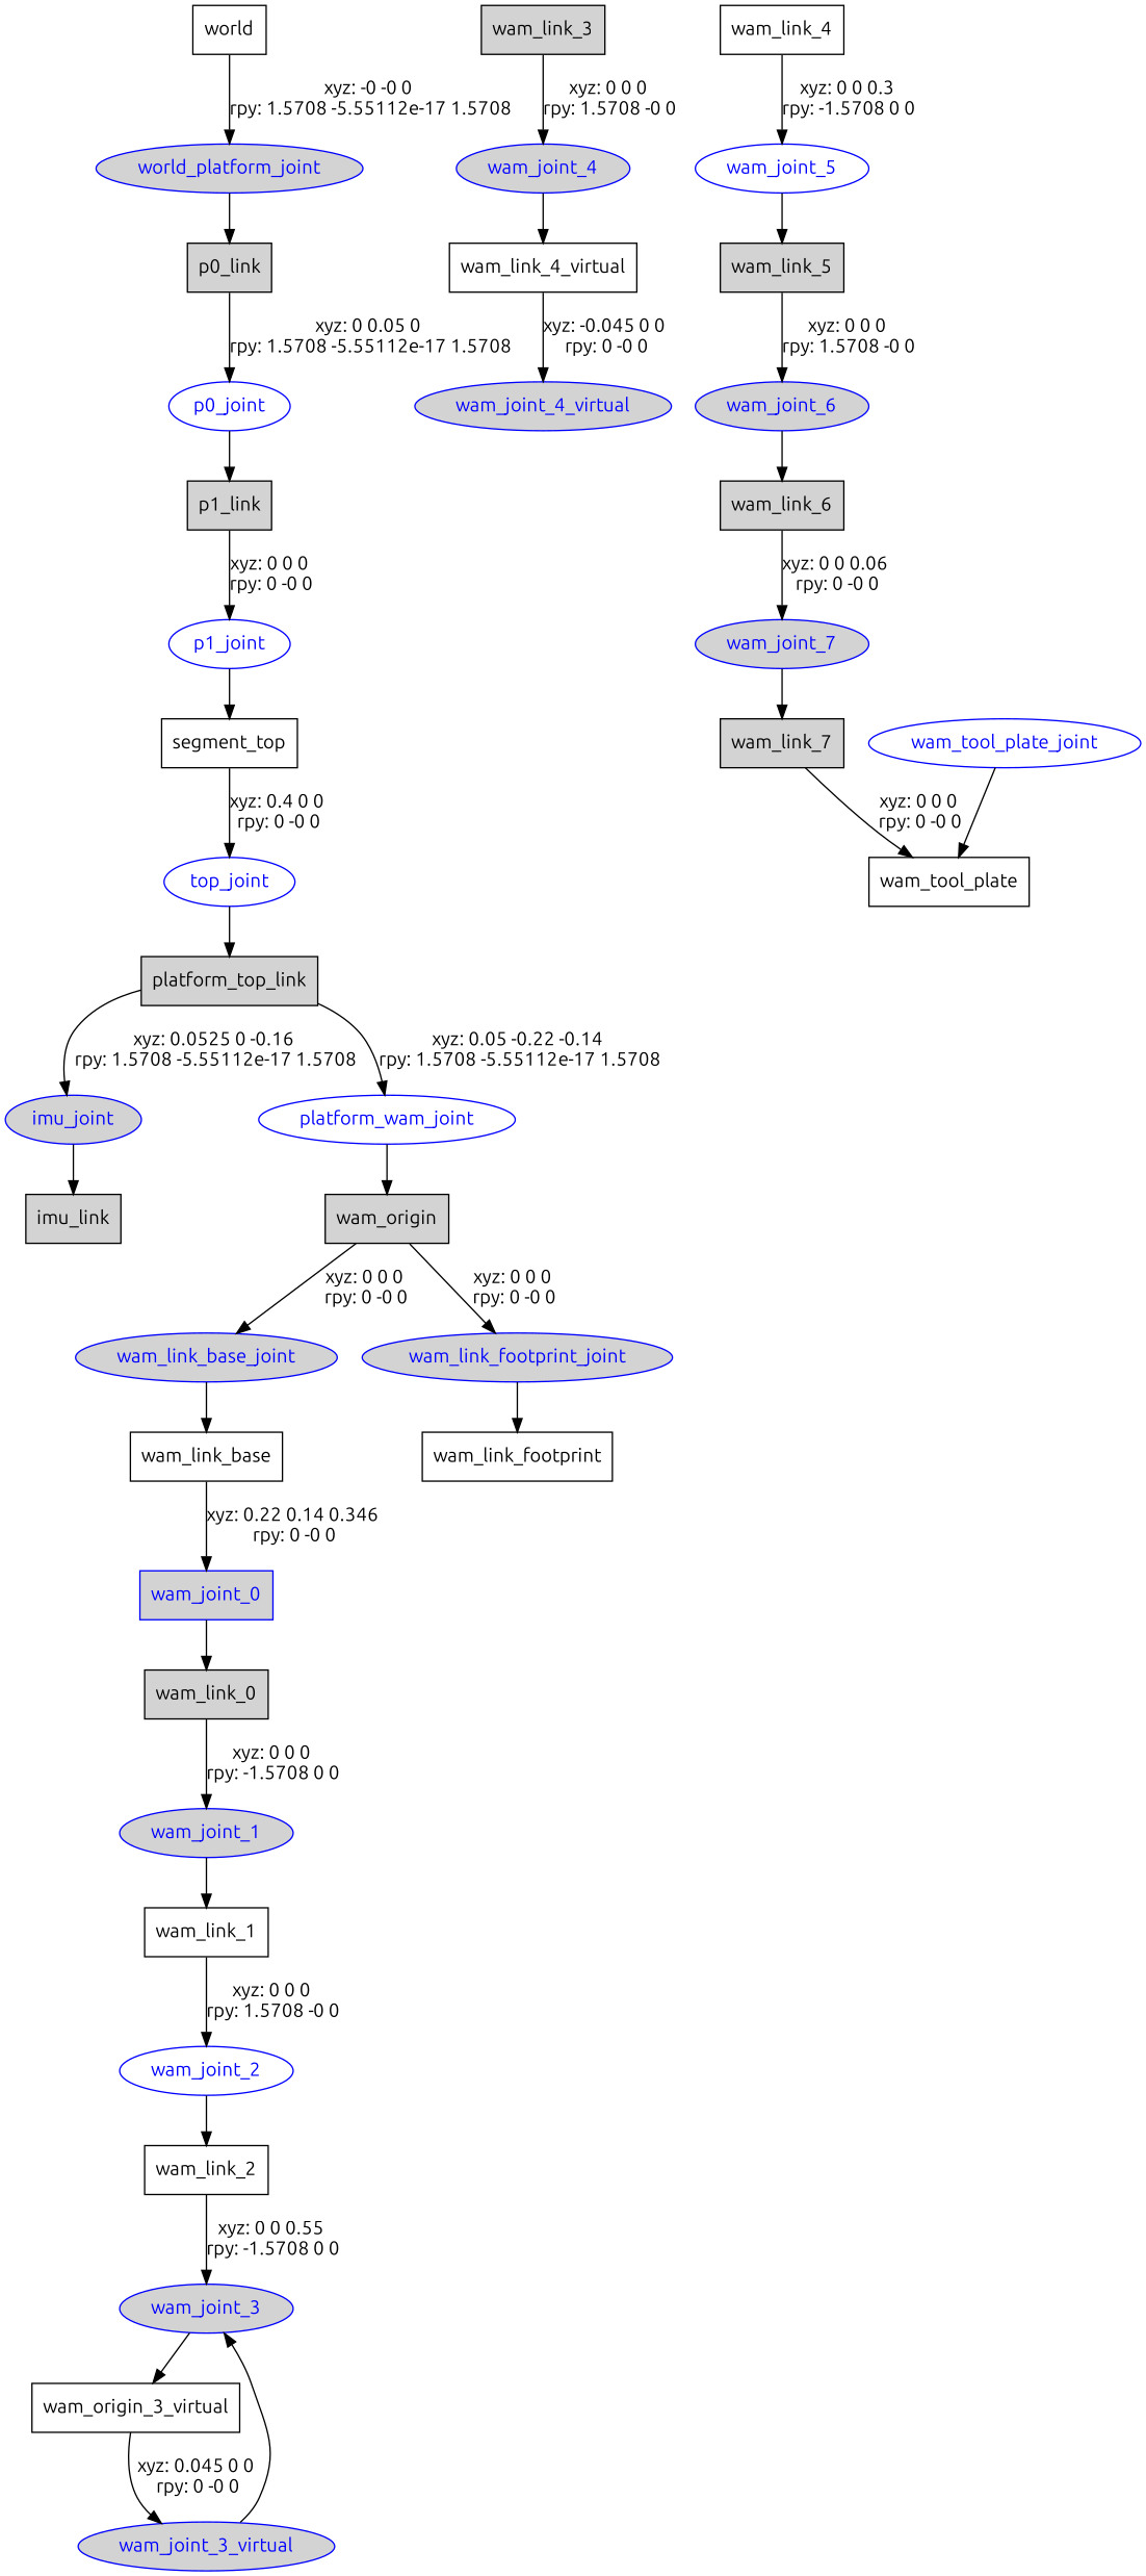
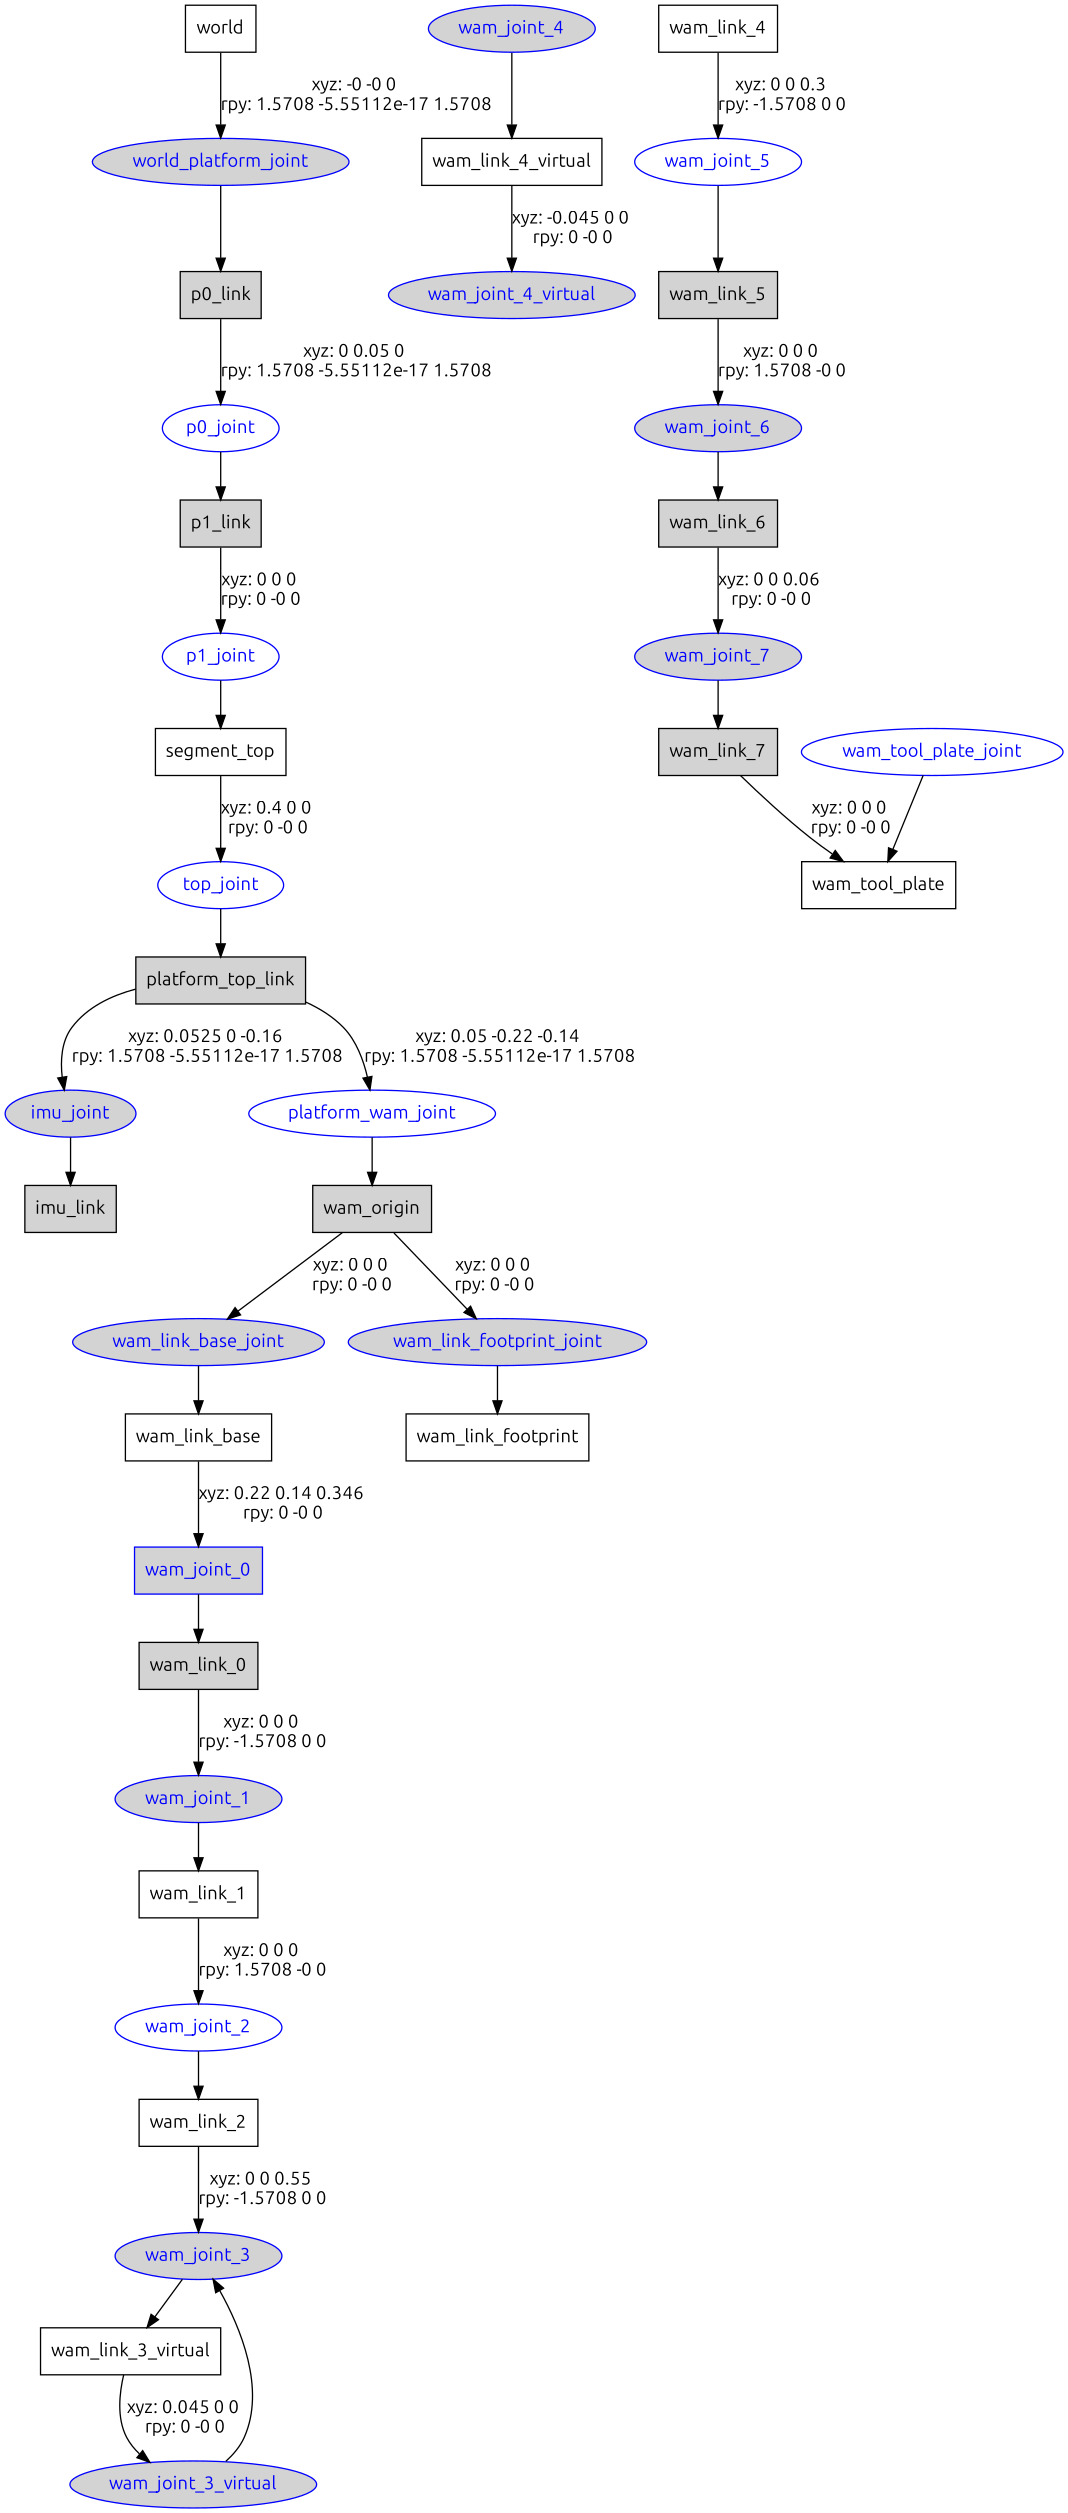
  digraph {
    fontname=Ubuntu
    node [fillcolor=lightgrey fontname=Ubuntu shape=box style=filled]
    edge [fontname=Ubuntu]
    n1 [fillcolor=white label=world]
    world_platform_joint [color=blue fontcolor=blue shape=ellipse]
    n3 [label=p0_link]
    p0_joint [color=blue fillcolor=white fontcolor=blue shape=ellipse]
    n5 [label=p1_link]
    p1_joint [color=blue fillcolor=white fontcolor=blue shape=ellipse]
    n7 [fillcolor=white label=segment_top]
    top_joint [color=blue fillcolor=white fontcolor=blue shape=ellipse]
    n9 [label=platform_top_link]
    imu_joint [color=blue fontcolor=blue shape=ellipse]
    platform_wam_joint [color=blue fillcolor=white fontcolor=blue shape=ellipse]
    n12 [label=imu_link]
    n13 [label=wam_origin]
    wam_link_base_joint [color=blue fontcolor=blue shape=ellipse]
    wam_link_footprint_joint [color=blue fontcolor=blue shape=ellipse]
    n16 [fillcolor=white label=wam_link_base]
    n17 [fillcolor=white label=wam_link_footprint]
    wam_joint_0 [color=blue fontcolor=blue]
    n19 [label=wam_link_0]
    wam_joint_1 [color=blue fontcolor=blue shape=ellipse]
    n21 [fillcolor=white label=wam_link_1]
    wam_joint_2 [color=blue fillcolor=white fontcolor=blue shape=ellipse]
    n23 [fillcolor=white label=wam_link_2]
    wam_joint_3 [color=blue fontcolor=blue shape=ellipse]
-   n25 [fillcolor=white label=wam_origin_3_virtual]
+   n25 [fillcolor=white label=wam_link_3_virtual]
    wam_joint_3_virtual [color=blue fontcolor=blue shape=ellipse]
-   n27 [label=wam_link_3]
    wam_joint_4 [color=blue fontcolor=blue shape=ellipse]
    n29 [fillcolor=white label=wam_link_4_virtual]
    wam_joint_4_virtual [color=blue fontcolor=blue shape=ellipse]
    n31 [fillcolor=white label=wam_link_4]
    wam_joint_5 [color=blue fillcolor=white fontcolor=blue shape=ellipse]
    n33 [label=wam_link_5]
    wam_joint_6 [color=blue fontcolor=blue shape=ellipse]
    n35 [label=wam_link_6]
    wam_joint_7 [color=blue fontcolor=blue shape=ellipse]
    n37 [label=wam_link_7]
    n38 [fillcolor=white label=wam_tool_plate]
    wam_tool_plate_joint [color=blue fillcolor=white fontcolor=blue shape=ellipse]
    n1 -> world_platform_joint [label="xyz: -0 -0 0 \nrpy: 1.5708 -5.55112e-17 1.5708"]
    world_platform_joint -> n3
    n3 -> p0_joint [label="xyz: 0 0.05 0 \nrpy: 1.5708 -5.55112e-17 1.5708"]
    p0_joint -> n5
    n5 -> p1_joint [label="xyz: 0 0 0 \nrpy: 0 -0 0"]
    p1_joint -> n7
    n7 -> top_joint [label="xyz: 0.4 0 0 \nrpy: 0 -0 0"]
    top_joint -> n9
    n9 -> imu_joint [label="xyz: 0.0525 0 -0.16 \nrpy: 1.5708 -5.55112e-17 1.5708"]
    n9 -> platform_wam_joint [label="xyz: 0.05 -0.22 -0.14 \nrpy: 1.5708 -5.55112e-17 1.5708"]
    imu_joint -> n12
    platform_wam_joint -> n13
    n13 -> wam_link_base_joint [label="xyz: 0 0 0 \nrpy: 0 -0 0"]
    n13 -> wam_link_footprint_joint [label="xyz: 0 0 0 \nrpy: 0 -0 0"]
    wam_link_base_joint -> n16
    wam_link_footprint_joint -> n17
    n16 -> wam_joint_0 [label="xyz: 0.22 0.14 0.346 \nrpy: 0 -0 0"]
    wam_joint_0 -> n19
    n19 -> wam_joint_1 [label="xyz: 0 0 0 \nrpy: -1.5708 0 0"]
    wam_joint_1 -> n21
    n21 -> wam_joint_2 [label="xyz: 0 0 0 \nrpy: 1.5708 -0 0"]
    wam_joint_2 -> n23
    n23 -> wam_joint_3 [label="xyz: 0 0 0.55 \nrpy: -1.5708 0 0"]
    wam_joint_3 -> n25
    n25 -> wam_joint_3_virtual [label="xyz: 0.045 0 0 \nrpy: 0 -0 0"]
    wam_joint_3_virtual -> wam_joint_3
-   n27 -> wam_joint_4 [label="xyz: 0 0 0 \nrpy: 1.5708 -0 0"]
    wam_joint_4 -> n29
    n29 -> wam_joint_4_virtual [label="xyz: -0.045 0 0 \nrpy: 0 -0 0"]
    n31 -> wam_joint_5 [label="xyz: 0 0 0.3 \nrpy: -1.5708 0 0"]
    wam_joint_5 -> n33
    n33 -> wam_joint_6 [label="xyz: 0 0 0 \nrpy: 1.5708 -0 0"]
    wam_joint_6 -> n35
    n35 -> wam_joint_7 [label="xyz: 0 0 0.06 \nrpy: 0 -0 0"]
    wam_joint_7 -> n37
    n37 -> n38 [label="xyz: 0 0 0 \nrpy: 0 -0 0"]
    wam_tool_plate_joint -> n38
  }
